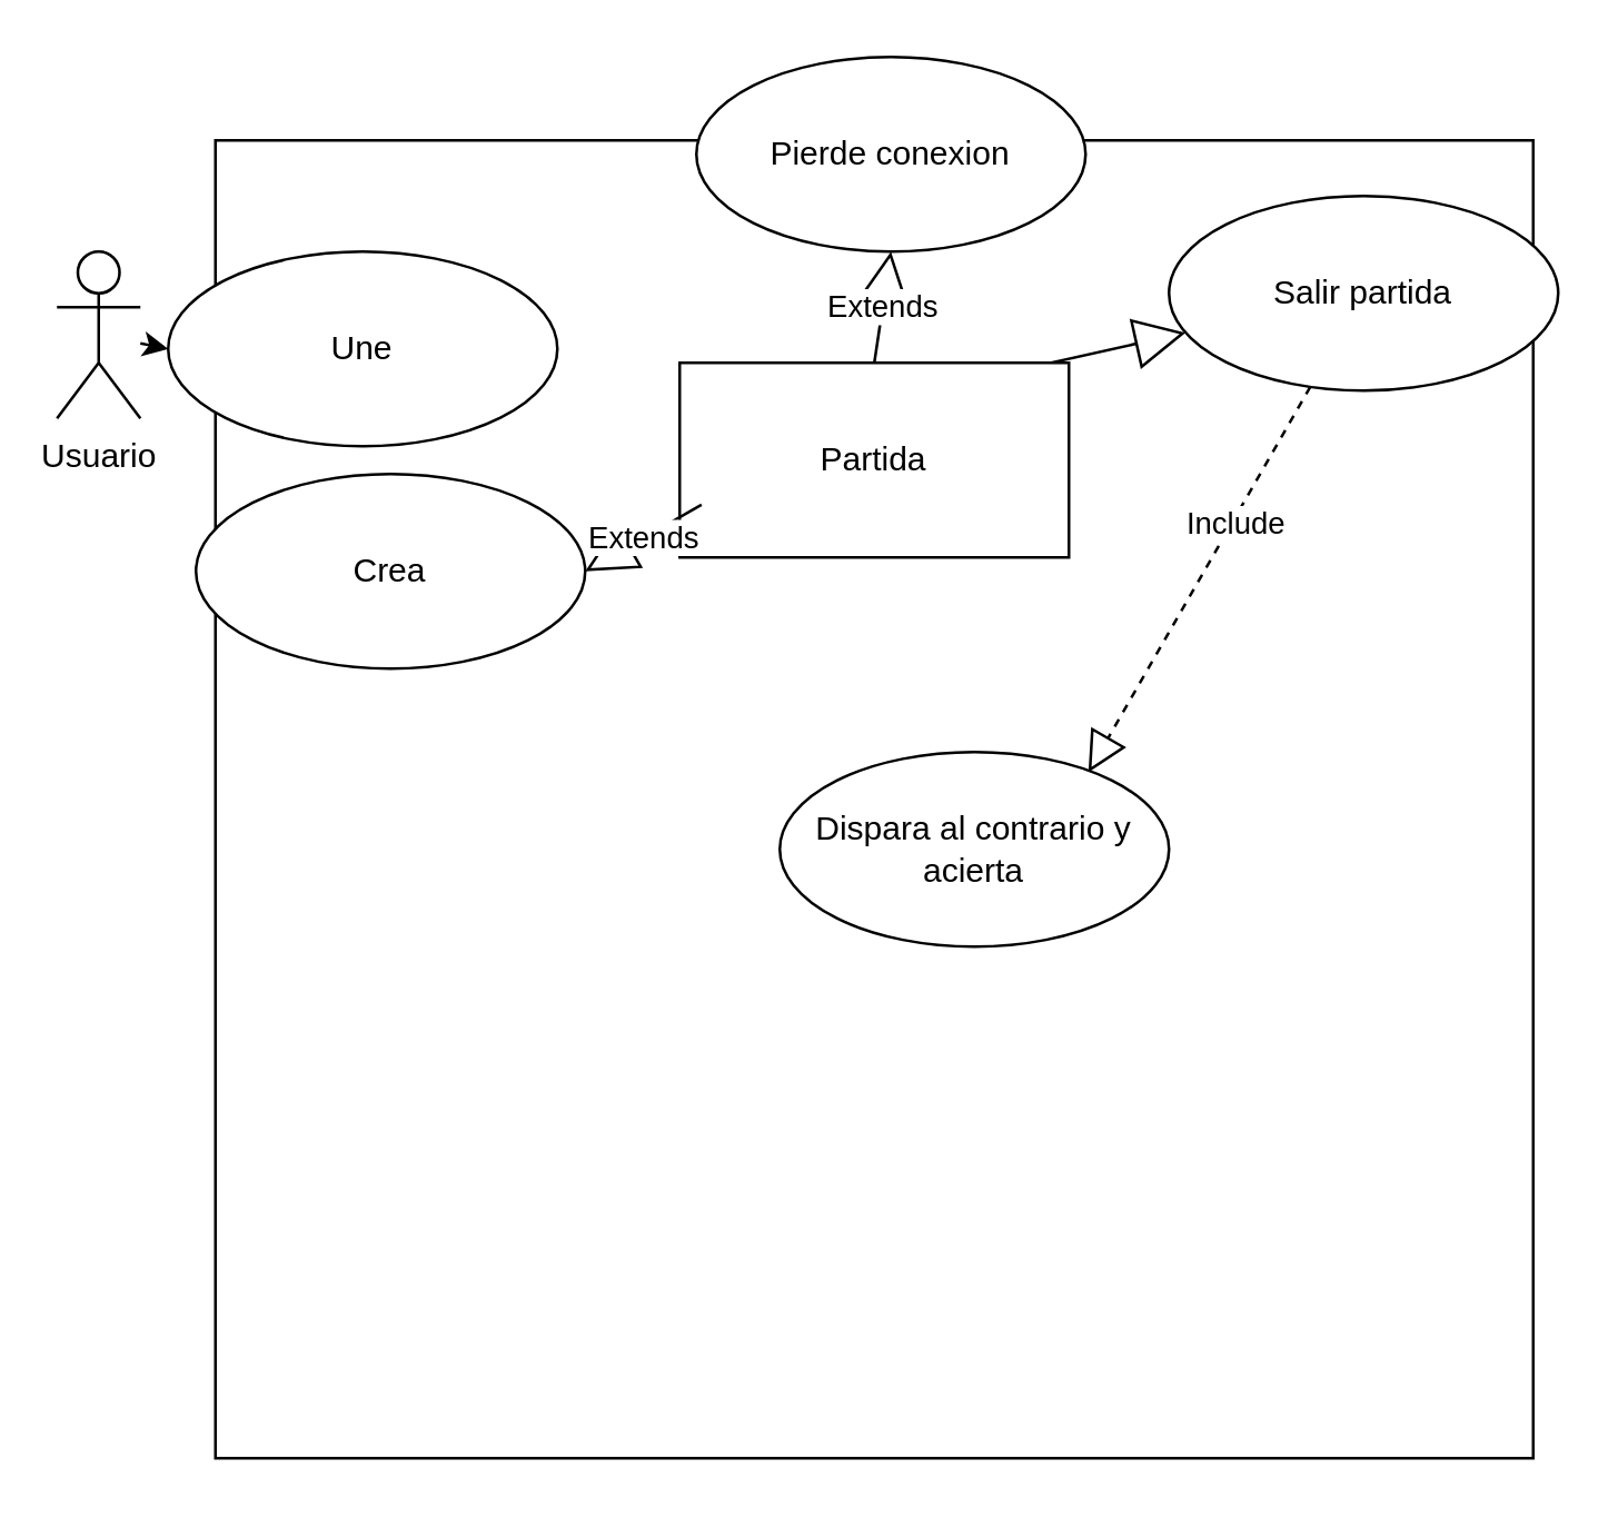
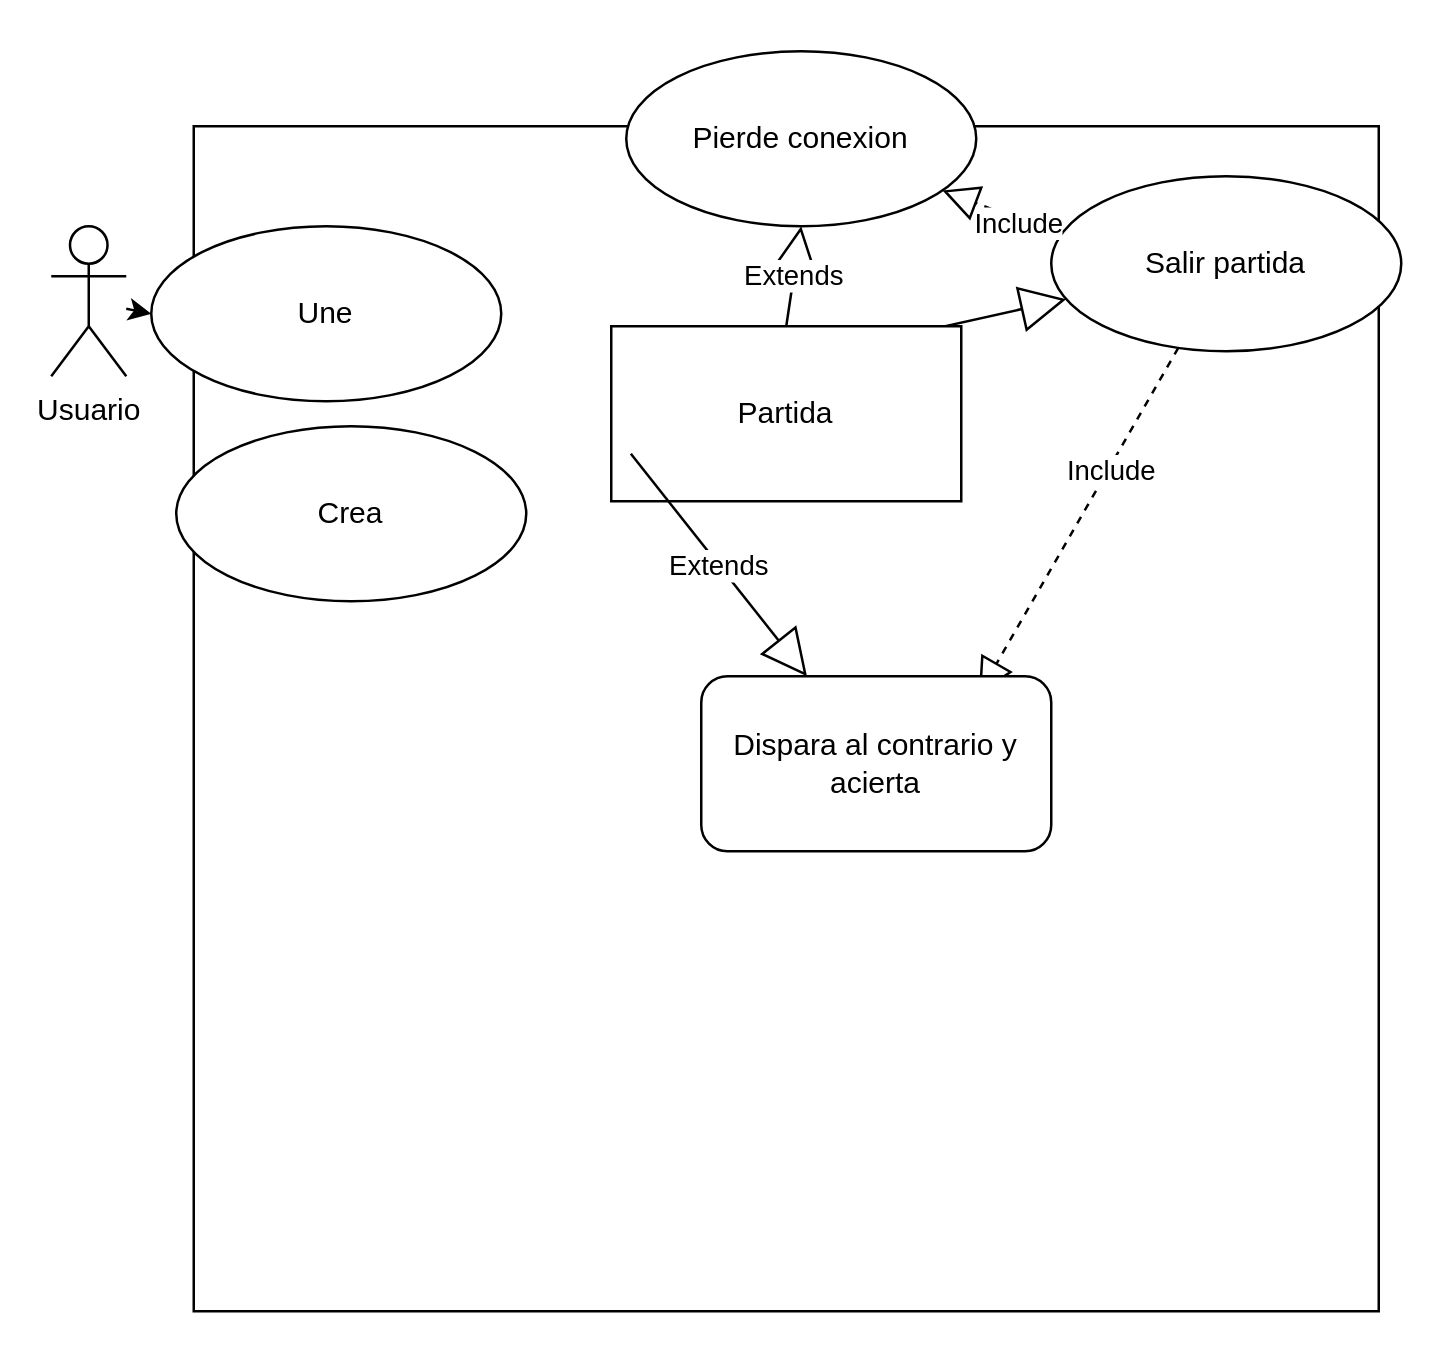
  <mxCell id="0" />
  <mxCell id="1" parent="0" />
  <mxCell id="2" value="" style="whiteSpace=wrap;html=1;aspect=fixed;" vertex="1" parent="1"><mxGeometry x="77" y="50" width="474" height="474" as="geometry" /></mxCell>
  <mxCell id="3" value="Usuario" style="shape=umlActor;verticalLabelPosition=bottom;verticalAlign=top;html=1;outlineConnect=0;" vertex="1" parent="1"><mxGeometry x="20" y="90" width="30" height="60" as="geometry" /></mxCell>
  <mxCell id="4" value="Crea" style="ellipse;whiteSpace=wrap;html=1;" vertex="1" parent="1"><mxGeometry x="70" y="170" width="140" height="70" as="geometry" /></mxCell>
  <mxCell id="5" value="Une" style="ellipse;whiteSpace=wrap;html=1;" vertex="1" parent="1"><mxGeometry x="60" y="90" width="140" height="70" as="geometry" /></mxCell>
  <mxCell id="6" value="" style="endArrow=classic;html=1;entryX=0;entryY=0.5;entryDx=0;entryDy=0;" edge="1" parent="1" source="3" target="5"><mxGeometry width="50" height="50" relative="1" as="geometry"><mxPoint x="50" y="200" as="sourcePoint" /><mxPoint x="110" y="212" as="targetPoint" /></mxGeometry></mxCell>
  <mxCell id="7" value="Extends" style="endArrow=block;endSize=16;endFill=0;html=1;exitX=0.014;exitY=0.419;exitDx=0;exitDy=0;exitPerimeter=0;" edge="1" parent="1" source="8" target="12"><mxGeometry width="160" relative="1" as="geometry"><mxPoint x="120" y="290" as="sourcePoint" /><mxPoint x="280" y="290" as="targetPoint" /></mxGeometry></mxCell>
  <mxCell id="8" value="Partida" style="whiteSpace=wrap;html=1;rounded=0;" vertex="1" parent="1"><mxGeometry x="244" y="130" width="140" height="70" as="geometry" /></mxCell>
- <mxCell id="9" value="Extends" style="endArrow=block;endSize=16;endFill=0;html=1;entryX=1;entryY=0.5;entryDx=0;entryDy=0;exitX=0.056;exitY=0.729;exitDx=0;exitDy=0;exitPerimeter=0;" edge="1" parent="1" source="8" target="4"><mxGeometry width="160" relative="1" as="geometry"><mxPoint x="120" y="290" as="sourcePoint" /><mxPoint x="280" y="290" as="targetPoint" /></mxGeometry></mxCell>
+ <mxCell id="9" value="Extends" style="endArrow=block;endSize=16;endFill=0;html=1;exitX=0.056;exitY=0.729;exitDx=0;exitDy=0;exitPerimeter=0;" edge="1" parent="1" source="8" target="13"><mxGeometry width="160" relative="1" as="geometry"><mxPoint x="120" y="290" as="sourcePoint" /><mxPoint x="280" y="290" as="targetPoint" /></mxGeometry></mxCell>
  <mxCell id="10" value="" style="endArrow=block;dashed=1;endFill=0;endSize=12;html=1;entryX=0.793;entryY=0.104;entryDx=0;entryDy=0;entryPerimeter=0;" edge="1" parent="1" source="12" target="13"><mxGeometry width="160" relative="1" as="geometry"><mxPoint x="244" y="220" as="sourcePoint" /><mxPoint x="404" y="220" as="targetPoint" /></mxGeometry></mxCell>
  <mxCell id="11" value="Include" style="edgeLabel;html=1;align=center;verticalAlign=middle;resizable=0;points=[];" vertex="1" connectable="0" parent="10"><mxGeometry x="-0.298" y="1" relative="1" as="geometry"><mxPoint as="offset" /></mxGeometry></mxCell>
  <mxCell id="12" value="Salir partida" style="ellipse;whiteSpace=wrap;html=1;" vertex="1" parent="1"><mxGeometry x="420" y="70" width="140" height="70" as="geometry" /></mxCell>
- <mxCell id="13" value="Dispara al contrario y acierta" style="ellipse;whiteSpace=wrap;html=1;" vertex="1" parent="1"><mxGeometry x="280" y="270" width="140" height="70" as="geometry" /></mxCell>
+ <mxCell id="13" value="Dispara al contrario y acierta" style="whiteSpace=wrap;html=1;rounded=1;" vertex="1" parent="1"><mxGeometry x="280" y="270" width="140" height="70" as="geometry" /></mxCell>
  <mxCell id="14" value="Pierde conexion" style="ellipse;whiteSpace=wrap;html=1;" vertex="1" parent="1"><mxGeometry x="250" y="20" width="140" height="70" as="geometry" /></mxCell>
  <mxCell id="15" value="Extends" style="endArrow=block;endSize=16;endFill=0;html=1;entryX=0.5;entryY=1;entryDx=0;entryDy=0;exitX=0.5;exitY=0;exitDx=0;exitDy=0;" edge="1" parent="1" source="8" target="14"><mxGeometry width="160" relative="1" as="geometry"><mxPoint x="230" y="330" as="sourcePoint" /><mxPoint x="390" y="330" as="targetPoint" /></mxGeometry></mxCell>
+ <mxCell id="16" value="" style="endArrow=block;dashed=1;endFill=0;endSize=12;html=1;exitX=0.029;exitY=0.339;exitDx=0;exitDy=0;exitPerimeter=0;" edge="1" parent="1" source="12" target="14"><mxGeometry width="160" relative="1" as="geometry"><mxPoint x="480.648" y="148.636" as="sourcePoint" /><mxPoint x="401.02" y="287.28" as="targetPoint" /></mxGeometry></mxCell>
+ <mxCell id="17" value="Include" style="edgeLabel;html=1;align=center;verticalAlign=middle;resizable=0;points=[];" vertex="1" connectable="0" parent="16"><mxGeometry x="-0.298" y="1" relative="1" as="geometry"><mxPoint as="offset" /></mxGeometry></mxCell>
